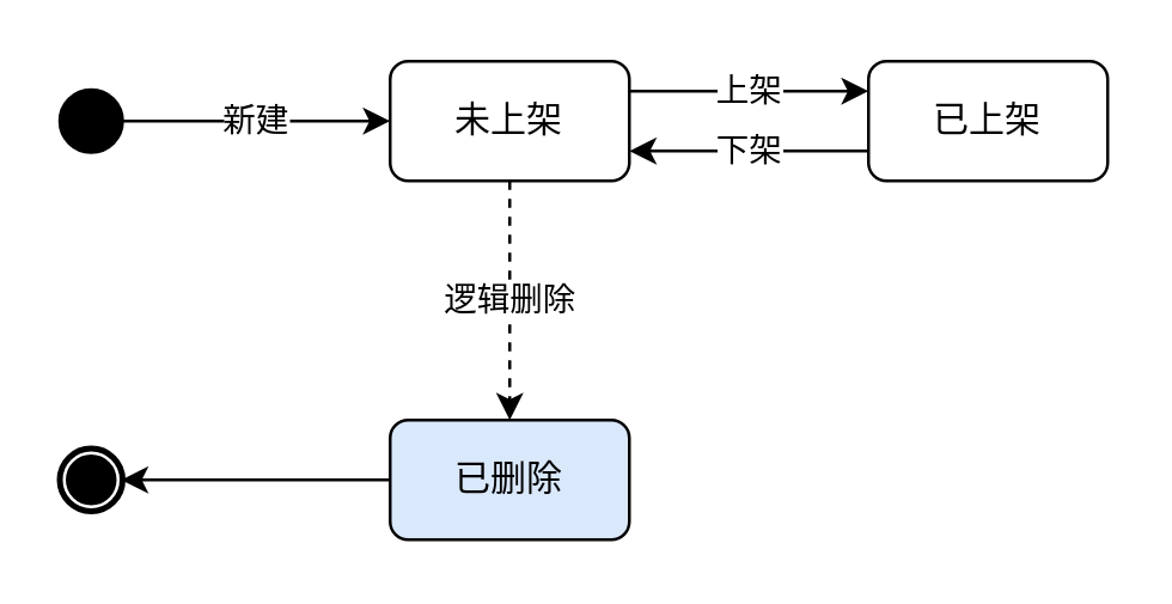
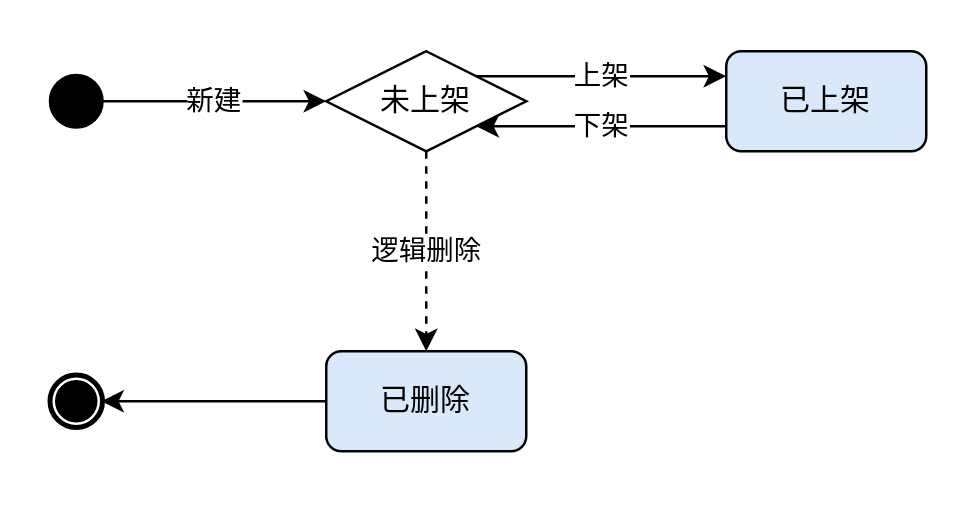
  <mxCell id="0" />
  <mxCell id="1" parent="0" />
  <mxCell id="2" value="新建" style="edgeStyle=orthogonalEdgeStyle;rounded=0;orthogonalLoop=1;jettySize=auto;html=1;" parent="1" source="3" target="7" edge="1"><mxGeometry relative="1" as="geometry" /></mxCell>
  <mxCell id="3" value="" style="strokeWidth=2;html=1;shape=mxgraph.flowchart.start_2;whiteSpace=wrap;fillColor=#000000;" parent="1" vertex="1"><mxGeometry x="20" y="30" width="20" height="20" as="geometry" /></mxCell>
  <mxCell id="4" value="" style="shape=mxgraph.bpmn.shape;html=1;verticalLabelPosition=bottom;labelBackgroundColor=#ffffff;verticalAlign=top;align=center;perimeter=ellipsePerimeter;outlineConnect=0;outline=end;symbol=terminate;fillColor=#FFFFFF;" parent="1" vertex="1"><mxGeometry x="20" y="150" width="20" height="20" as="geometry" /></mxCell>
  <mxCell id="5" value="上架" style="edgeStyle=orthogonalEdgeStyle;rounded=0;orthogonalLoop=1;jettySize=auto;html=1;" parent="1" source="7" target="9" edge="1"><mxGeometry relative="1" as="geometry"><Array as="points"><mxPoint x="250" y="30" /><mxPoint x="250" y="30" /></Array></mxGeometry></mxCell>
  <mxCell id="6" value="逻辑删除" style="edgeStyle=none;rounded=0;orthogonalLoop=1;jettySize=auto;html=1;dashed=1;" parent="1" source="7" target="11" edge="1"><mxGeometry relative="1" as="geometry" /></mxCell>
- <mxCell id="7" value="未上架" style="rounded=1;whiteSpace=wrap;html=1;fillColor=#FFFFFF;" parent="1" vertex="1"><mxGeometry x="130" y="20" width="80" height="40" as="geometry" /></mxCell>
+ <mxCell id="7" value="未上架" style="rhombus;whiteSpace=wrap;html=1;fillColor=#FFFFFF;" parent="1" vertex="1"><mxGeometry x="130" y="20" width="80" height="40" as="geometry" /></mxCell>
  <mxCell id="8" value="下架" style="edgeStyle=orthogonalEdgeStyle;rounded=0;orthogonalLoop=1;jettySize=auto;html=1;" parent="1" source="9" target="7" edge="1"><mxGeometry relative="1" as="geometry"><Array as="points"><mxPoint x="250" y="50" /><mxPoint x="250" y="50" /></Array></mxGeometry></mxCell>
- <mxCell id="9" value="已上架" style="rounded=1;whiteSpace=wrap;html=1;fillColor=#FFFFFF;" parent="1" vertex="1"><mxGeometry x="290" y="20" width="80" height="40" as="geometry" /></mxCell>
+ <mxCell id="9" value="已上架" style="rounded=1;whiteSpace=wrap;html=1;fillColor=#dae8fc;" parent="1" vertex="1"><mxGeometry x="290" y="20" width="80" height="40" as="geometry" /></mxCell>
  <mxCell id="10" style="edgeStyle=none;rounded=0;orthogonalLoop=1;jettySize=auto;html=1;" parent="1" source="11" target="4" edge="1"><mxGeometry relative="1" as="geometry" /></mxCell>
  <mxCell id="11" value="已删除" style="rounded=1;whiteSpace=wrap;html=1;fillColor=#dae8fc;" parent="1" vertex="1"><mxGeometry x="130" y="140" width="80" height="40" as="geometry" /></mxCell>
